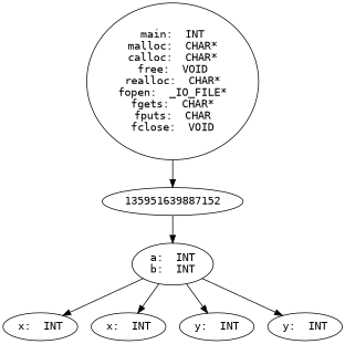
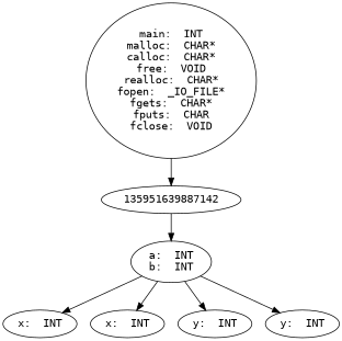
  digraph {
    fontname="DejaVu Sans Mono"
    node [fontname="DejaVu Sans Mono"]
    edge [fontname="DejaVu Sans Mono"]
    n1 [label="main:  INT\nmalloc:  CHAR*\ncalloc:  CHAR*\nfree:  VOID\nrealloc:  CHAR*\nfopen:  _IO_FILE*\nfgets:  CHAR*\nfputs:  CHAR\nfclose:  VOID"]
-   135951639887152
+   135951639887152 [label=135951639887142]
    n3 [label="a:  INT\nb:  INT"]
    n4 [label="x:  INT"]
    n5 [label="x:  INT"]
    n6 [label="y:  INT"]
    n7 [label="y:  INT"]
    n1 -> 135951639887152
    135951639887152 -> n3
    n3 -> n4
    n3 -> n5
    n3 -> n6
    n3 -> n7
  }
